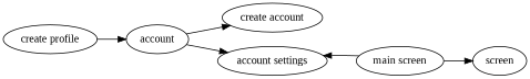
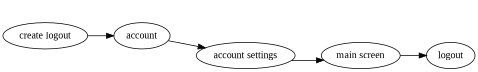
  digraph {
    fontname="Liberation Serif"
    rankdir=LR
    node [fontname="Liberation Serif"]
    edge [fontname="Liberation Serif"]
    n1 [label=account]
-   n2 [label="create account"]
    n3 [label="account settings"]
    n4 [label="main screen"]
-   n5 [label="create profile"]
-   n6 [label=screen]
-   n1 -> n2
+   n5 [label="create logout"]
+   n6 [label=logout]
    n1 -> n3
-   n4 -> n3
+   n3 -> n4
    n4 -> n6
    n5 -> n1
  }
